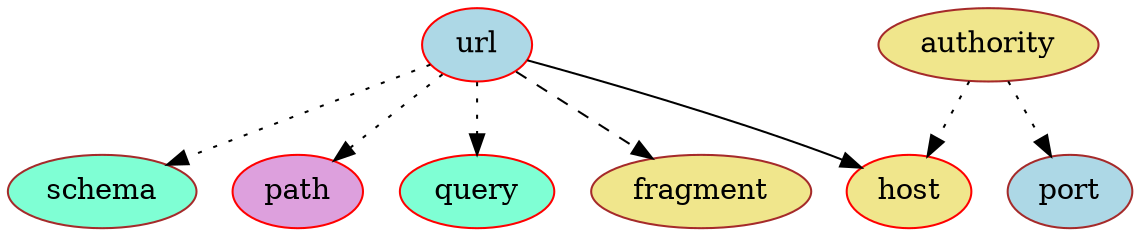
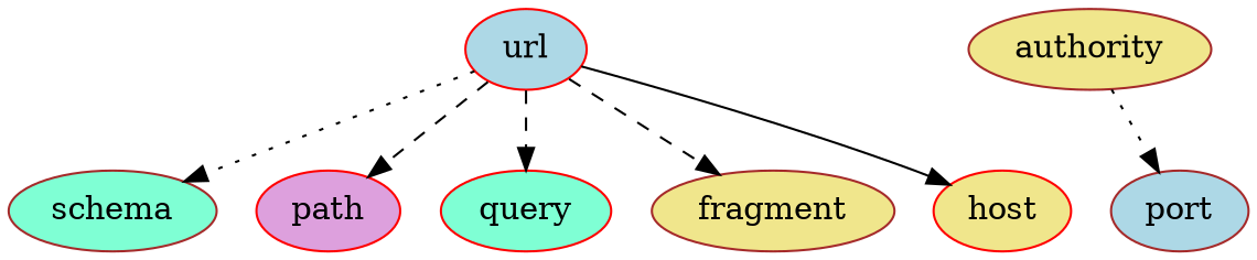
  digraph {
    node [color=red fillcolor=khaki style=filled]
    edge [style=dotted]
    url [fillcolor=lightblue]
    schema [color=brown fillcolor=aquamarine]
    path [fillcolor=plum]
    query [fillcolor=aquamarine]
    fragment [color=brown]
    host
    authority [color=brown]
    port [color=brown fillcolor=lightblue]
    url -> schema
-   url -> path
-   url -> query
+   url -> path [style=dashed]
+   url -> query [style=dashed]
    url -> fragment [style=dashed]
    url -> host [style=solid]
-   authority -> host
    authority -> port
  }
